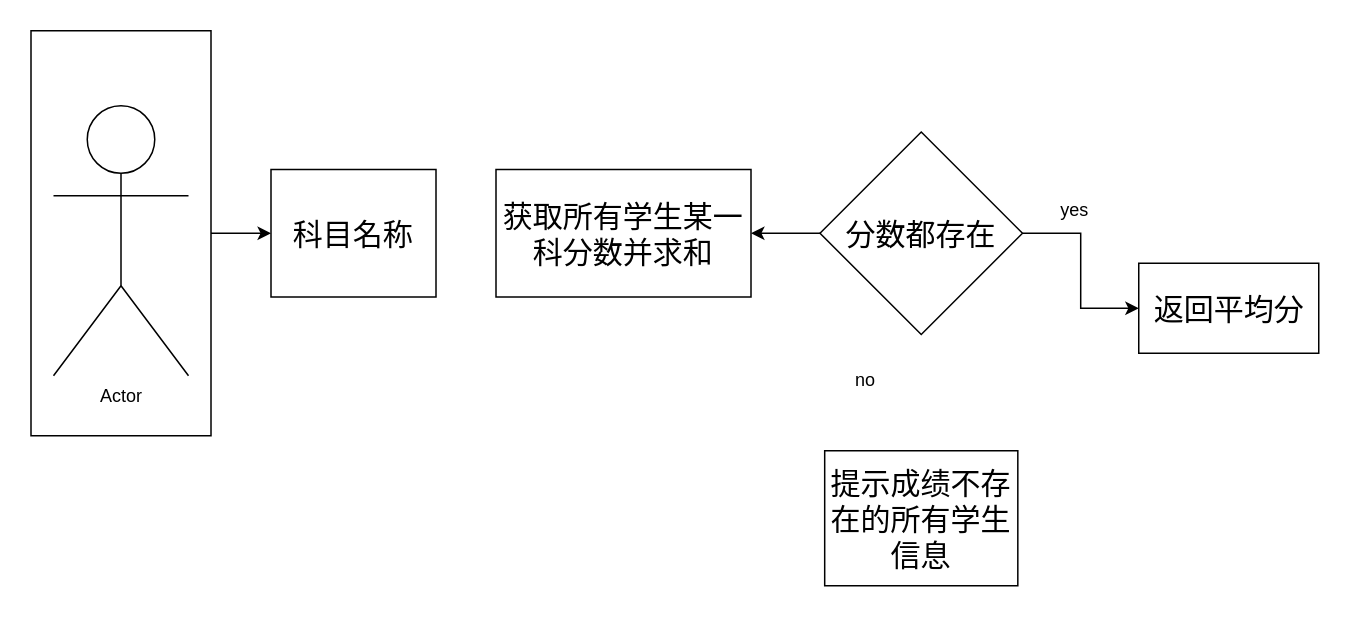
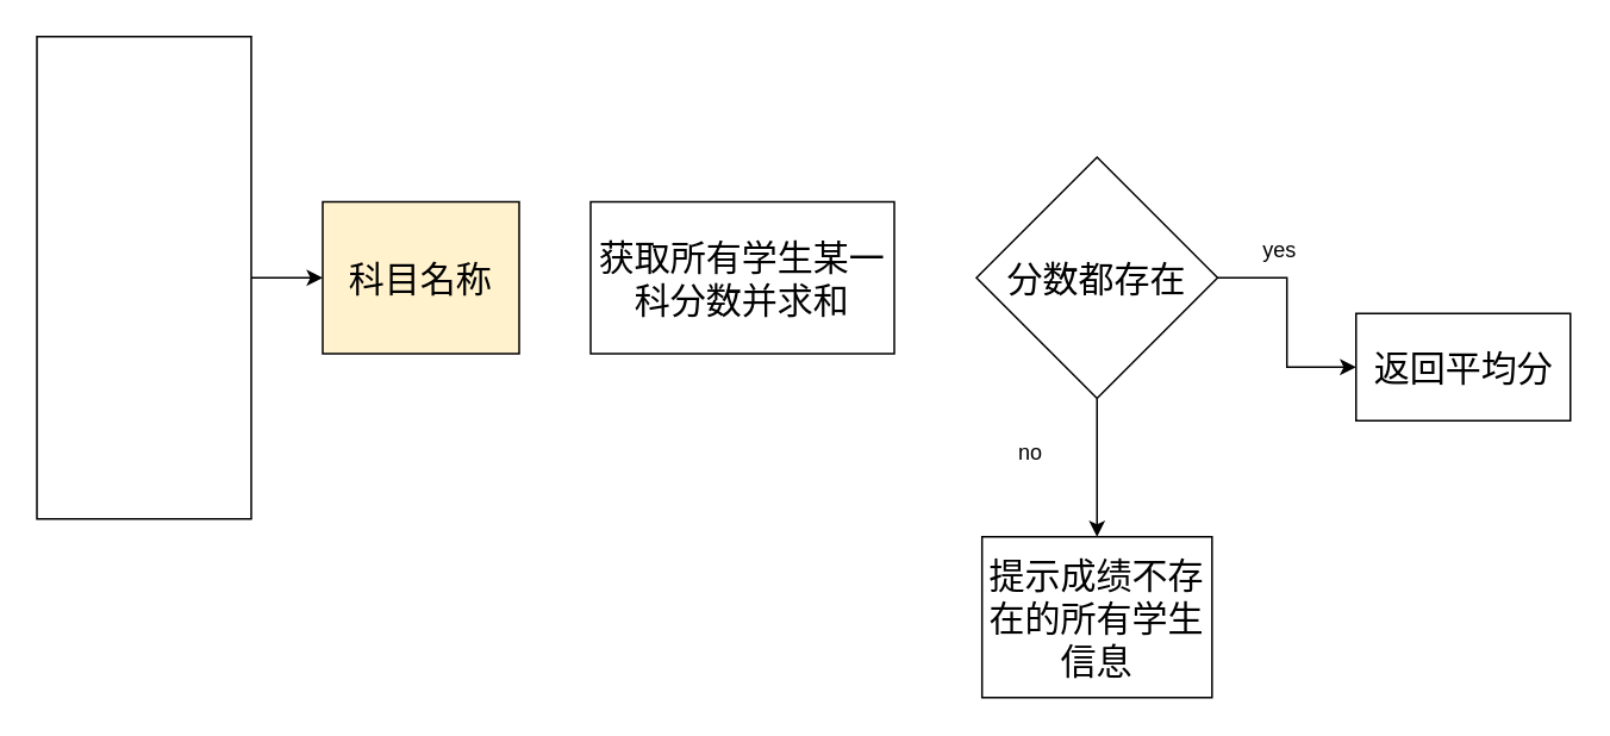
  <mxCell id="0" />
  <mxCell id="1" parent="0" />
  <mxCell id="2" value="" style="edgeStyle=orthogonalEdgeStyle;rounded=0;orthogonalLoop=1;jettySize=auto;html=1;" edge="1" parent="1" source="3" target="5"><mxGeometry relative="1" as="geometry" /></mxCell>
  <mxCell id="3" value="" style="rounded=0;whiteSpace=wrap;html=1;" vertex="1" parent="1"><mxGeometry x="20" y="20" width="120" height="270" as="geometry" /></mxCell>
- <mxCell id="4" value="Actor" style="shape=umlActor;verticalLabelPosition=bottom;verticalAlign=top;html=1;outlineConnect=0;" vertex="1" parent="1"><mxGeometry x="35" y="70" width="90" height="180" as="geometry" /></mxCell>
- <mxCell id="5" value="&lt;span style=&quot;font-size: 20px;&quot;&gt;科目名称&lt;/span&gt;" style="whiteSpace=wrap;html=1;rounded=0;" vertex="1" parent="1"><mxGeometry x="180" y="112.5" width="110" height="85" as="geometry" /></mxCell>
+ <mxCell id="5" value="&lt;span style=&quot;font-size: 20px;&quot;&gt;科目名称&lt;/span&gt;" style="whiteSpace=wrap;html=1;rounded=0;fillColor=#fff2cc;" vertex="1" parent="1"><mxGeometry x="180" y="112.5" width="110" height="85" as="geometry" /></mxCell>
  <mxCell id="6" value="&lt;span style=&quot;font-size: 20px;&quot;&gt;获取所有学生某一科分数并求和&lt;/span&gt;" style="whiteSpace=wrap;html=1;rounded=0;" vertex="1" parent="1"><mxGeometry x="330" y="112.5" width="170" height="85" as="geometry" /></mxCell>
- <mxCell id="7" value="" style="edgeStyle=orthogonalEdgeStyle;rounded=0;orthogonalLoop=1;jettySize=auto;html=1;" edge="1" parent="1" source="9" target="6"><mxGeometry relative="1" as="geometry" /></mxCell>
+ <mxCell id="7" value="" style="edgeStyle=orthogonalEdgeStyle;rounded=0;orthogonalLoop=1;jettySize=auto;html=1;" edge="1" parent="1" source="9" target="10"><mxGeometry relative="1" as="geometry" /></mxCell>
  <mxCell id="8" value="" style="edgeStyle=orthogonalEdgeStyle;rounded=0;orthogonalLoop=1;jettySize=auto;html=1;" edge="1" parent="1" source="9" target="12"><mxGeometry relative="1" as="geometry" /></mxCell>
  <mxCell id="9" value="&lt;font style=&quot;font-size: 20px;&quot;&gt;分数都存在&lt;/font&gt;" style="rhombus;whiteSpace=wrap;html=1;rounded=0;" vertex="1" parent="1"><mxGeometry x="546" y="87.5" width="135" height="135" as="geometry" /></mxCell>
  <mxCell id="10" value="&lt;font style=&quot;font-size: 20px;&quot;&gt;提示成绩不存在的所有学生信息&lt;/font&gt;" style="whiteSpace=wrap;html=1;rounded=0;" vertex="1" parent="1"><mxGeometry x="549.13" y="300" width="128.75" height="90" as="geometry" /></mxCell>
  <mxCell id="11" value="no" style="text;html=1;align=center;verticalAlign=middle;resizable=0;points=[];autosize=1;strokeColor=none;fillColor=none;" vertex="1" parent="1"><mxGeometry x="556" y="238" width="40" height="30" as="geometry" /></mxCell>
  <mxCell id="12" value="&lt;font style=&quot;font-size: 20px;&quot;&gt;返回平均分&lt;/font&gt;" style="whiteSpace=wrap;html=1;rounded=0;" vertex="1" parent="1"><mxGeometry x="758.5" y="175" width="120" height="60" as="geometry" /></mxCell>
  <mxCell id="13" value="yes" style="text;html=1;align=center;verticalAlign=middle;whiteSpace=wrap;rounded=0;" vertex="1" parent="1"><mxGeometry x="686" y="125" width="60" height="30" as="geometry" /></mxCell>
